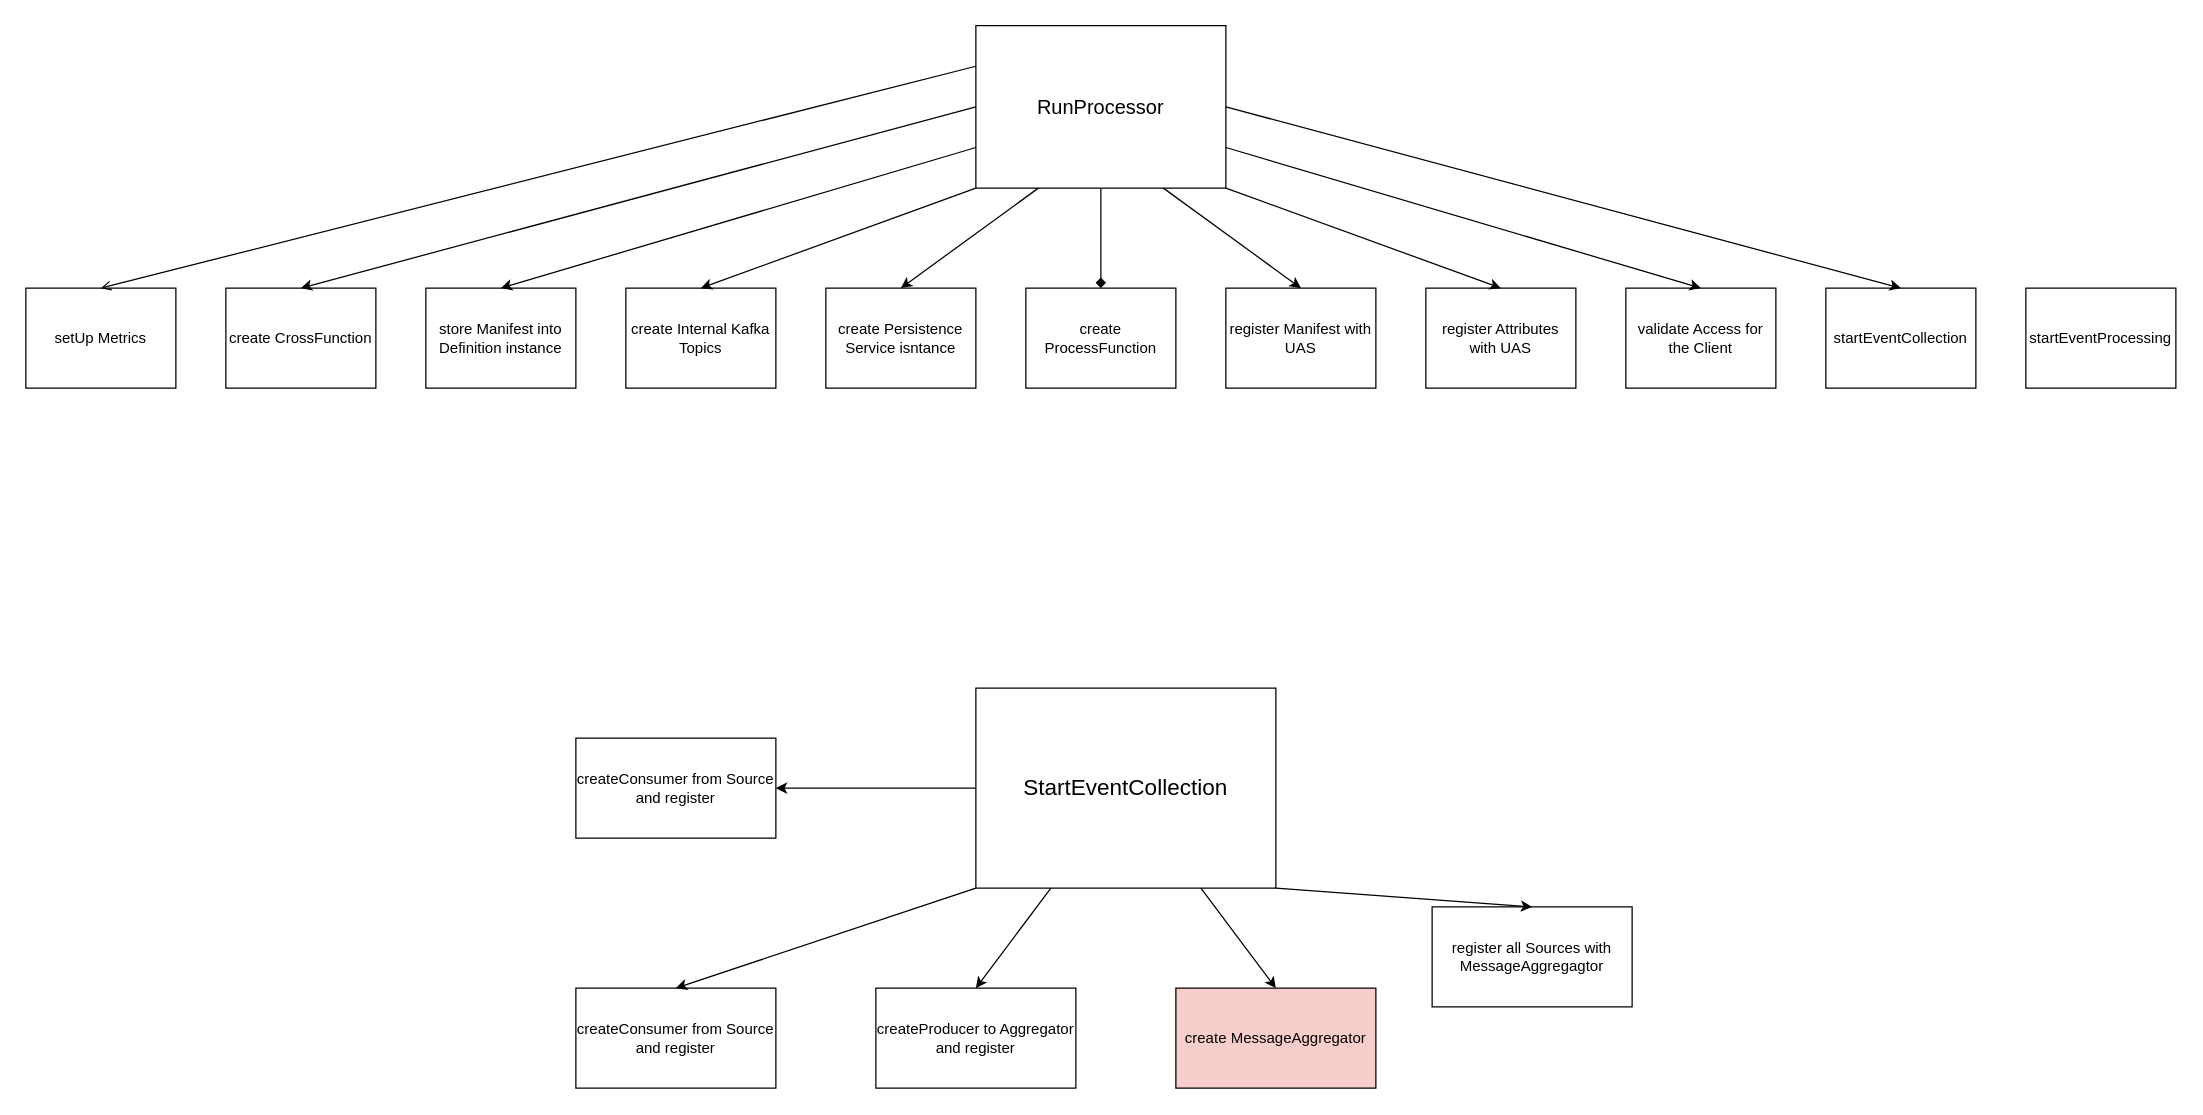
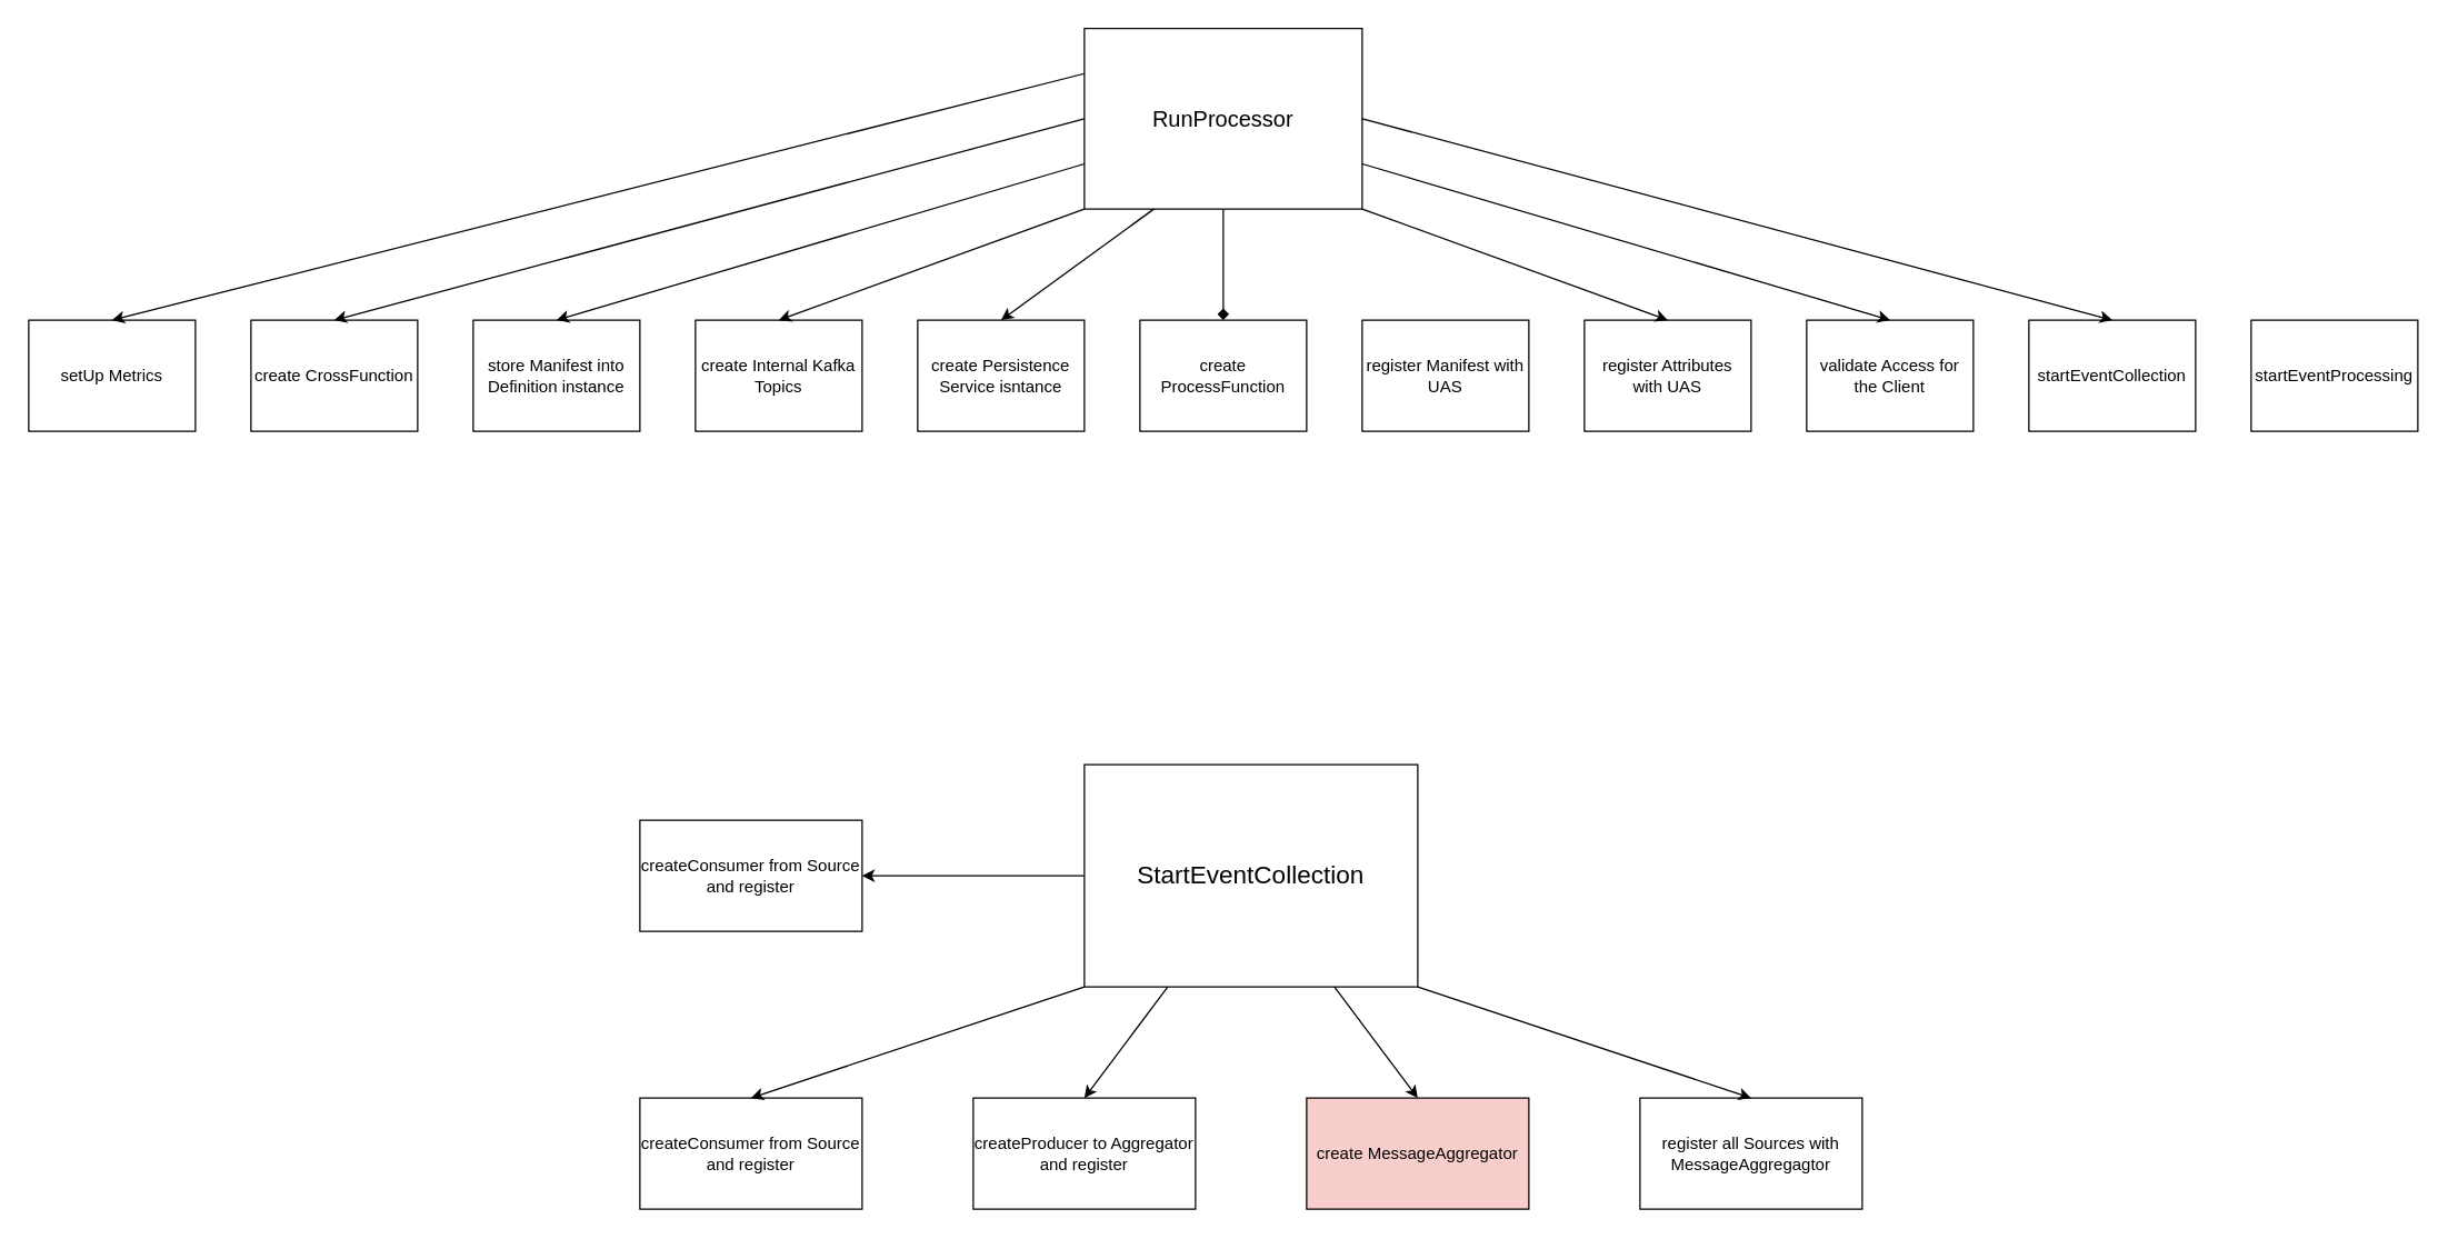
  <mxCell id="0" />
  <mxCell id="1" parent="0" />
  <mxCell id="2" value="" style="edgeStyle=orthogonalEdgeStyle;rounded=0;orthogonalLoop=1;jettySize=auto;html=1;endArrow=diamond;" edge="1" parent="1" source="3" target="8"><mxGeometry relative="1" as="geometry" /></mxCell>
  <mxCell id="3" value="&lt;font style=&quot;font-size: 16px;&quot;&gt;RunProcessor&lt;/font&gt;" style="rounded=0;whiteSpace=wrap;html=1;" parent="1" vertex="1"><mxGeometry x="780" y="20" width="200" height="130" as="geometry" /></mxCell>
  <mxCell id="4" value="create Internal Kafka Topics" style="rounded=0;whiteSpace=wrap;html=1;" vertex="1" parent="1"><mxGeometry x="500" y="230" width="120" height="80" as="geometry" /></mxCell>
  <mxCell id="5" value="store Manifest into Definition instance" style="rounded=0;whiteSpace=wrap;html=1;" vertex="1" parent="1"><mxGeometry x="340" y="230" width="120" height="80" as="geometry" /></mxCell>
  <mxCell id="6" value="create Persistence Service isntance" style="rounded=0;whiteSpace=wrap;html=1;" vertex="1" parent="1"><mxGeometry x="660" y="230" width="120" height="80" as="geometry" /></mxCell>
  <mxCell id="7" value="create CrossFunction" style="rounded=0;whiteSpace=wrap;html=1;" vertex="1" parent="1"><mxGeometry x="180" y="230" width="120" height="80" as="geometry" /></mxCell>
  <mxCell id="8" value="create ProcessFunction" style="rounded=0;whiteSpace=wrap;html=1;" vertex="1" parent="1"><mxGeometry x="820" y="230" width="120" height="80" as="geometry" /></mxCell>
  <mxCell id="9" value="register Manifest with UAS" style="rounded=0;whiteSpace=wrap;html=1;" vertex="1" parent="1"><mxGeometry x="980" y="230" width="120" height="80" as="geometry" /></mxCell>
  <mxCell id="10" value="setUp Metrics" style="rounded=0;whiteSpace=wrap;html=1;" vertex="1" parent="1"><mxGeometry x="20" y="230" width="120" height="80" as="geometry" /></mxCell>
  <mxCell id="11" value="register Attributes with UAS" style="rounded=0;whiteSpace=wrap;html=1;" vertex="1" parent="1"><mxGeometry x="1140" y="230" width="120" height="80" as="geometry" /></mxCell>
  <mxCell id="12" value="validate Access for the Client" style="rounded=0;whiteSpace=wrap;html=1;" vertex="1" parent="1"><mxGeometry x="1300" y="230" width="120" height="80" as="geometry" /></mxCell>
  <mxCell id="13" value="startEventCollection" style="rounded=0;whiteSpace=wrap;html=1;" vertex="1" parent="1"><mxGeometry x="1460" y="230" width="120" height="80" as="geometry" /></mxCell>
  <mxCell id="14" value="startEventProcessing" style="rounded=0;whiteSpace=wrap;html=1;" vertex="1" parent="1"><mxGeometry x="1620" y="230" width="120" height="80" as="geometry" /></mxCell>
- <mxCell id="15" value="" style="endArrow=open;html=1;rounded=0;exitX=0;exitY=0.25;exitDx=0;exitDy=0;entryX=0.5;entryY=0;entryDx=0;entryDy=0;" edge="1" parent="1" source="3" target="10"><mxGeometry width="50" height="50" relative="1" as="geometry"><mxPoint x="650" y="190" as="sourcePoint" /><mxPoint x="700" y="140" as="targetPoint" /></mxGeometry></mxCell>
+ <mxCell id="15" value="" style="endArrow=classic;html=1;rounded=0;exitX=0;exitY=0.25;exitDx=0;exitDy=0;entryX=0.5;entryY=0;entryDx=0;entryDy=0;" edge="1" parent="1" source="3" target="10"><mxGeometry width="50" height="50" relative="1" as="geometry"><mxPoint x="650" y="190" as="sourcePoint" /><mxPoint x="700" y="140" as="targetPoint" /></mxGeometry></mxCell>
  <mxCell id="16" value="" style="endArrow=classic;html=1;rounded=0;exitX=0;exitY=0.5;exitDx=0;exitDy=0;entryX=0.5;entryY=0;entryDx=0;entryDy=0;" edge="1" parent="1" source="3" target="7"><mxGeometry width="50" height="50" relative="1" as="geometry"><mxPoint x="650" y="190" as="sourcePoint" /><mxPoint x="700" y="140" as="targetPoint" /></mxGeometry></mxCell>
  <mxCell id="17" value="" style="endArrow=classic;html=1;rounded=0;entryX=0.5;entryY=0;entryDx=0;entryDy=0;exitX=0;exitY=0.75;exitDx=0;exitDy=0;" edge="1" parent="1" source="3" target="5"><mxGeometry width="50" height="50" relative="1" as="geometry"><mxPoint x="650" y="190" as="sourcePoint" /><mxPoint x="700" y="140" as="targetPoint" /></mxGeometry></mxCell>
  <mxCell id="18" value="" style="endArrow=classic;html=1;rounded=0;exitX=0;exitY=1;exitDx=0;exitDy=0;entryX=0.5;entryY=0;entryDx=0;entryDy=0;" edge="1" parent="1" source="3" target="4"><mxGeometry width="50" height="50" relative="1" as="geometry"><mxPoint x="650" y="190" as="sourcePoint" /><mxPoint x="700" y="140" as="targetPoint" /></mxGeometry></mxCell>
  <mxCell id="19" value="" style="endArrow=classic;html=1;rounded=0;exitX=0.25;exitY=1;exitDx=0;exitDy=0;entryX=0.5;entryY=0;entryDx=0;entryDy=0;" edge="1" parent="1" source="3" target="6"><mxGeometry width="50" height="50" relative="1" as="geometry"><mxPoint x="650" y="190" as="sourcePoint" /><mxPoint x="700" y="140" as="targetPoint" /></mxGeometry></mxCell>
- <mxCell id="20" value="" style="endArrow=classic;html=1;rounded=0;entryX=0.5;entryY=0;entryDx=0;entryDy=0;exitX=0.75;exitY=1;exitDx=0;exitDy=0;" edge="1" parent="1" source="3" target="9"><mxGeometry width="50" height="50" relative="1" as="geometry"><mxPoint x="650" y="190" as="sourcePoint" /><mxPoint x="700" y="140" as="targetPoint" /></mxGeometry></mxCell>
  <mxCell id="21" value="" style="endArrow=classic;html=1;rounded=0;exitX=1;exitY=1;exitDx=0;exitDy=0;entryX=0.5;entryY=0;entryDx=0;entryDy=0;" edge="1" parent="1" source="3" target="11"><mxGeometry width="50" height="50" relative="1" as="geometry"><mxPoint x="650" y="190" as="sourcePoint" /><mxPoint x="700" y="140" as="targetPoint" /></mxGeometry></mxCell>
  <mxCell id="22" value="" style="endArrow=classic;html=1;rounded=0;exitX=1;exitY=0.75;exitDx=0;exitDy=0;entryX=0.5;entryY=0;entryDx=0;entryDy=0;" edge="1" parent="1" source="3" target="12"><mxGeometry width="50" height="50" relative="1" as="geometry"><mxPoint x="1260" y="180" as="sourcePoint" /><mxPoint x="1310" y="130" as="targetPoint" /></mxGeometry></mxCell>
  <mxCell id="23" value="" style="endArrow=classic;html=1;rounded=0;exitX=1;exitY=0.5;exitDx=0;exitDy=0;entryX=0.5;entryY=0;entryDx=0;entryDy=0;" edge="1" parent="1" source="3" target="13"><mxGeometry width="50" height="50" relative="1" as="geometry"><mxPoint x="1260" y="180" as="sourcePoint" /><mxPoint x="1310" y="130" as="targetPoint" /></mxGeometry></mxCell>
  <mxCell id="24" value="" style="edgeStyle=orthogonalEdgeStyle;rounded=0;orthogonalLoop=1;jettySize=auto;html=1;entryX=1;entryY=0.5;entryDx=0;entryDy=0;" edge="1" parent="1" source="25" target="26"><mxGeometry relative="1" as="geometry"><mxPoint x="670" y="630" as="targetPoint" /></mxGeometry></mxCell>
  <mxCell id="25" value="&lt;font style=&quot;font-size: 18px;&quot;&gt;StartEventCollection&lt;/font&gt;" style="rounded=0;whiteSpace=wrap;html=1;" vertex="1" parent="1"><mxGeometry x="780" y="550" width="240" height="160" as="geometry" /></mxCell>
  <mxCell id="26" value="createConsumer from Source and register" style="rounded=0;whiteSpace=wrap;html=1;" vertex="1" parent="1"><mxGeometry x="460" y="590" width="160" height="80" as="geometry" /></mxCell>
  <mxCell id="27" value="createConsumer from Source and register" style="rounded=0;whiteSpace=wrap;html=1;" vertex="1" parent="1"><mxGeometry x="460" y="790" width="160" height="80" as="geometry" /></mxCell>
  <mxCell id="28" value="createProducer to Aggregator and register" style="rounded=0;whiteSpace=wrap;html=1;" vertex="1" parent="1"><mxGeometry x="700" y="790" width="160" height="80" as="geometry" /></mxCell>
  <mxCell id="29" value="create MessageAggregator" style="rounded=0;whiteSpace=wrap;html=1;fillColor=#f8cecc;" vertex="1" parent="1"><mxGeometry x="940" y="790" width="160" height="80" as="geometry" /></mxCell>
- <mxCell id="30" value="register all Sources with MessageAggregagtor" style="rounded=0;whiteSpace=wrap;html=1;" vertex="1" parent="1"><mxGeometry x="1145" y="725" width="160" height="80" as="geometry" /></mxCell>
+ <mxCell id="30" value="register all Sources with MessageAggregagtor" style="rounded=0;whiteSpace=wrap;html=1;" vertex="1" parent="1"><mxGeometry x="1180" y="790" width="160" height="80" as="geometry" /></mxCell>
  <mxCell id="31" value="" style="endArrow=classic;html=1;rounded=0;exitX=0;exitY=1;exitDx=0;exitDy=0;entryX=0.5;entryY=0;entryDx=0;entryDy=0;" edge="1" parent="1" source="25" target="27"><mxGeometry width="50" height="50" relative="1" as="geometry"><mxPoint x="860" y="660" as="sourcePoint" /><mxPoint x="910" y="610" as="targetPoint" /></mxGeometry></mxCell>
  <mxCell id="32" value="" style="endArrow=classic;html=1;rounded=0;exitX=0.25;exitY=1;exitDx=0;exitDy=0;entryX=0.5;entryY=0;entryDx=0;entryDy=0;" edge="1" parent="1" source="25" target="28"><mxGeometry width="50" height="50" relative="1" as="geometry"><mxPoint x="860" y="660" as="sourcePoint" /><mxPoint x="910" y="610" as="targetPoint" /></mxGeometry></mxCell>
  <mxCell id="33" value="" style="endArrow=classic;html=1;rounded=0;exitX=0.75;exitY=1;exitDx=0;exitDy=0;entryX=0.5;entryY=0;entryDx=0;entryDy=0;" edge="1" parent="1" source="25" target="29"><mxGeometry width="50" height="50" relative="1" as="geometry"><mxPoint x="860" y="660" as="sourcePoint" /><mxPoint x="910" y="610" as="targetPoint" /></mxGeometry></mxCell>
  <mxCell id="34" value="" style="endArrow=classic;html=1;rounded=0;exitX=1;exitY=1;exitDx=0;exitDy=0;entryX=0.5;entryY=0;entryDx=0;entryDy=0;" edge="1" parent="1" source="25" target="30"><mxGeometry width="50" height="50" relative="1" as="geometry"><mxPoint x="860" y="660" as="sourcePoint" /><mxPoint x="910" y="610" as="targetPoint" /></mxGeometry></mxCell>
